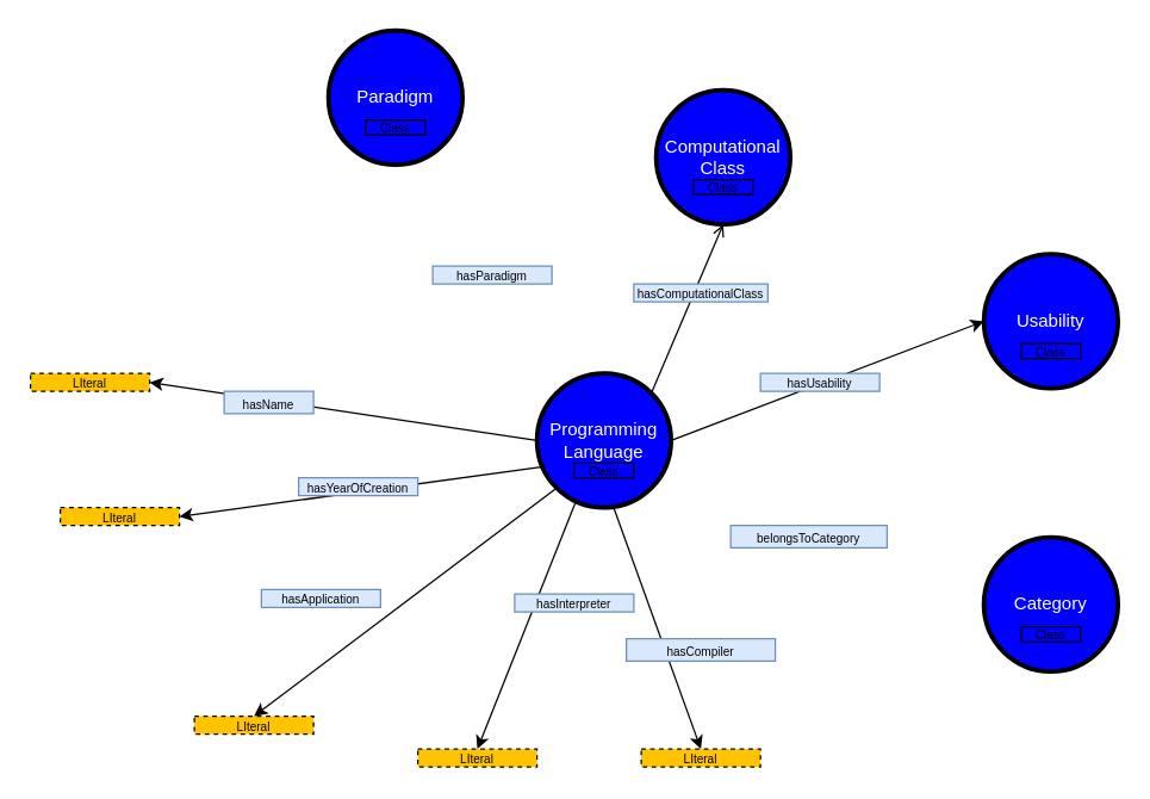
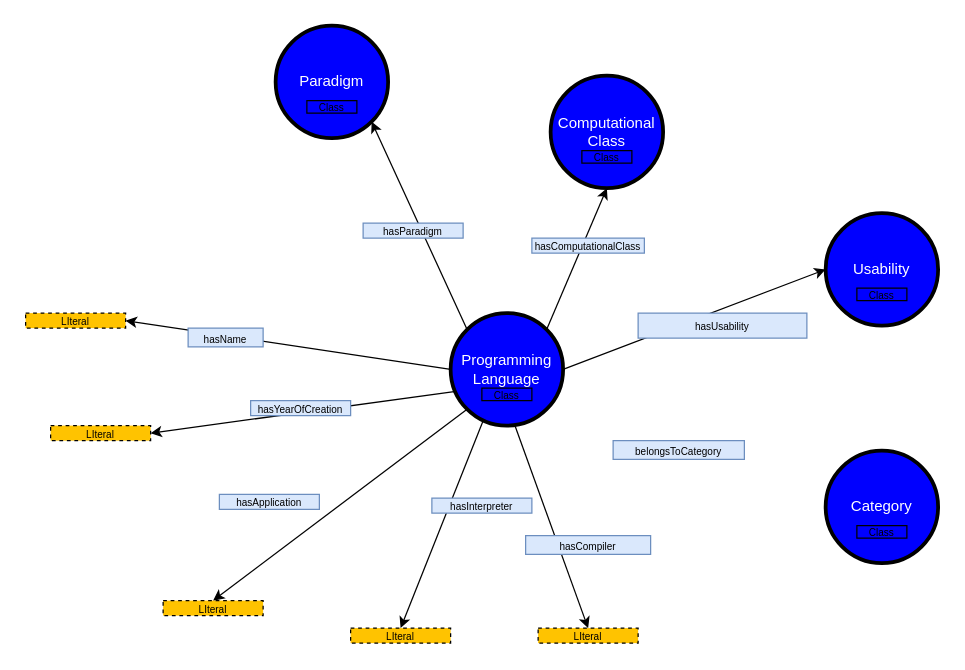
  <mxCell id="0" />
  <mxCell id="1" parent="0" />
  <mxCell id="2" value="" style="endArrow=classic;html=1;rounded=0;exitX=0.031;exitY=0.698;exitDx=0;exitDy=0;exitPerimeter=0;entryX=1;entryY=0.5;entryDx=0;entryDy=0;" edge="1" parent="1" source="16" target="38"><mxGeometry width="50" height="50" relative="1" as="geometry"><mxPoint x="360" y="430" as="sourcePoint" /><mxPoint x="410" y="380" as="targetPoint" /></mxGeometry></mxCell>
  <mxCell id="3" value="" style="endArrow=classic;html=1;rounded=0;exitX=0.573;exitY=1.004;exitDx=0;exitDy=0;exitPerimeter=0;entryX=0.5;entryY=0;entryDx=0;entryDy=0;" edge="1" parent="1" source="16" target="36"><mxGeometry width="50" height="50" relative="1" as="geometry"><mxPoint x="360" y="390" as="sourcePoint" /><mxPoint x="410" y="340" as="targetPoint" /></mxGeometry></mxCell>
  <mxCell id="4" style="rounded=0;orthogonalLoop=1;jettySize=auto;html=1;entryX=0.5;entryY=0;entryDx=0;entryDy=0;exitX=0.289;exitY=0.956;exitDx=0;exitDy=0;exitPerimeter=0;" edge="1" parent="1" source="16" target="35"><mxGeometry relative="1" as="geometry"><mxPoint x="405" y="340" as="sourcePoint" /></mxGeometry></mxCell>
  <mxCell id="5" style="rounded=0;orthogonalLoop=1;jettySize=auto;html=1;exitX=0;exitY=1;exitDx=0;exitDy=0;entryX=0.5;entryY=0;entryDx=0;entryDy=0;" edge="1" parent="1" source="16" target="34"><mxGeometry relative="1" as="geometry" /></mxCell>
  <mxCell id="6" style="rounded=0;orthogonalLoop=1;jettySize=auto;html=1;exitX=0;exitY=0.5;exitDx=0;exitDy=0;entryX=1;entryY=0.5;entryDx=0;entryDy=0;" edge="1" parent="1" source="16" target="28"><mxGeometry relative="1" as="geometry"><mxPoint x="190" y="360" as="targetPoint" /></mxGeometry></mxCell>
  <mxCell id="7" style="rounded=0;orthogonalLoop=1;jettySize=auto;html=1;exitX=1;exitY=0.5;exitDx=0;exitDy=0;entryX=0;entryY=0.5;entryDx=0;entryDy=0;" edge="1" parent="1" source="16" target="19"><mxGeometry relative="1" as="geometry" /></mxCell>
- <mxCell id="8" style="rounded=0;orthogonalLoop=1;jettySize=auto;html=1;exitX=1;exitY=0;exitDx=0;exitDy=0;entryX=0.5;entryY=1;entryDx=0;entryDy=0;endArrow=open;" edge="1" parent="1" source="16" target="13"><mxGeometry relative="1" as="geometry" /></mxCell>
+ <mxCell id="8" style="rounded=0;orthogonalLoop=1;jettySize=auto;html=1;exitX=1;exitY=0;exitDx=0;exitDy=0;entryX=0.5;entryY=1;entryDx=0;entryDy=0;" edge="1" parent="1" source="16" target="13"><mxGeometry relative="1" as="geometry" /></mxCell>
  <mxCell id="9" value="" style="group" vertex="1" connectable="0" parent="1"><mxGeometry x="220" y="20" width="90" height="90" as="geometry" /></mxCell>
  <mxCell id="10" value="Paradigm" style="ellipse;whiteSpace=wrap;html=1;aspect=fixed;fillColor=#0000FF;strokeColor=#000000;fontColor=#ffffff;strokeWidth=3;" vertex="1" parent="9"><mxGeometry width="90" height="90" as="geometry" /></mxCell>
  <mxCell id="11" value="&lt;font style=&quot;font-size: 8px;&quot;&gt;Class&lt;/font&gt;" style="rounded=0;whiteSpace=wrap;html=1;fillColor=none;" vertex="1" parent="9"><mxGeometry x="25" y="60" width="40" height="10" as="geometry" /></mxCell>
  <mxCell id="12" value="" style="group" vertex="1" connectable="0" parent="1"><mxGeometry x="440" y="60" width="90" height="90" as="geometry" /></mxCell>
  <mxCell id="13" value="Computational&lt;br&gt;Class" style="ellipse;whiteSpace=wrap;html=1;aspect=fixed;fillColor=#0000FF;strokeColor=#000000;fontColor=#ffffff;strokeWidth=3;" vertex="1" parent="12"><mxGeometry width="90" height="90" as="geometry" /></mxCell>
  <mxCell id="14" value="&lt;font style=&quot;font-size: 8px;&quot;&gt;Class&lt;/font&gt;" style="rounded=0;whiteSpace=wrap;html=1;fillColor=none;" vertex="1" parent="12"><mxGeometry x="25" y="60" width="40" height="10" as="geometry" /></mxCell>
  <mxCell id="15" value="" style="group" vertex="1" connectable="0" parent="1"><mxGeometry x="360" y="250" width="90" height="90" as="geometry" /></mxCell>
  <mxCell id="16" value="Programming&lt;br&gt;Language" style="ellipse;whiteSpace=wrap;html=1;aspect=fixed;fillColor=#0000FF;strokeColor=#000000;fontColor=#ffffff;strokeWidth=3;" vertex="1" parent="15"><mxGeometry width="90" height="90" as="geometry" /></mxCell>
  <mxCell id="17" value="&lt;font style=&quot;font-size: 8px;&quot;&gt;Class&lt;/font&gt;" style="rounded=0;whiteSpace=wrap;html=1;fillColor=none;" vertex="1" parent="15"><mxGeometry x="25" y="60" width="40" height="10" as="geometry" /></mxCell>
  <mxCell id="18" value="" style="group" vertex="1" connectable="0" parent="1"><mxGeometry x="660" y="170" width="90" height="90" as="geometry" /></mxCell>
  <mxCell id="19" value="Usability" style="ellipse;whiteSpace=wrap;html=1;aspect=fixed;fillColor=#0000FF;strokeColor=#000000;fontColor=#ffffff;strokeWidth=3;" vertex="1" parent="18"><mxGeometry width="90" height="90" as="geometry" /></mxCell>
  <mxCell id="20" value="&lt;font style=&quot;font-size: 8px;&quot;&gt;Class&lt;/font&gt;" style="rounded=0;whiteSpace=wrap;html=1;fillColor=none;" vertex="1" parent="18"><mxGeometry x="25" y="60" width="40" height="10" as="geometry" /></mxCell>
+ <mxCell id="21" value="" style="endArrow=classic;html=1;rounded=0;entryX=1;entryY=1;entryDx=0;entryDy=0;exitX=0;exitY=0;exitDx=0;exitDy=0;" edge="1" parent="1" source="16" target="10"><mxGeometry width="50" height="50" relative="1" as="geometry"><mxPoint x="360" y="270" as="sourcePoint" /><mxPoint x="410" y="220" as="targetPoint" /></mxGeometry></mxCell>
  <mxCell id="22" value="&lt;font style=&quot;font-size: 8px;&quot;&gt;hasInterpreter&lt;/font&gt;" style="rounded=0;whiteSpace=wrap;html=1;align=center;fillColor=#dae8fc;strokeColor=#6c8ebf;" vertex="1" parent="1"><mxGeometry x="345" y="398" width="80" height="12" as="geometry" /></mxCell>
  <mxCell id="23" value="&lt;font style=&quot;font-size: 8px;&quot;&gt;hasComputationalClass&lt;/font&gt;" style="rounded=0;whiteSpace=wrap;html=1;align=center;fillColor=#dae8fc;strokeColor=#6c8ebf;" vertex="1" parent="1"><mxGeometry x="425" y="190" width="90" height="12" as="geometry" /></mxCell>
- <mxCell id="24" value="&lt;font style=&quot;font-size: 8px;&quot;&gt;hasUsability&lt;/font&gt;" style="rounded=0;whiteSpace=wrap;html=1;align=center;fillColor=#dae8fc;strokeColor=#6c8ebf;" vertex="1" parent="1"><mxGeometry x="510" y="250" width="80" height="12" as="geometry" /></mxCell>
+ <mxCell id="24" value="&lt;font style=&quot;font-size: 8px;&quot;&gt;hasUsability&lt;/font&gt;" style="rounded=0;whiteSpace=wrap;html=1;align=center;fillColor=#dae8fc;strokeColor=#6c8ebf;" vertex="1" parent="1"><mxGeometry x="510" y="250" width="135" height="20" as="geometry" /></mxCell>
  <mxCell id="25" value="&lt;font style=&quot;font-size: 8px;&quot;&gt;hasParadigm&lt;/font&gt;" style="rounded=0;whiteSpace=wrap;html=1;align=center;fillColor=#dae8fc;strokeColor=#6c8ebf;" vertex="1" parent="1"><mxGeometry x="290" y="178" width="80" height="12" as="geometry" /></mxCell>
  <mxCell id="26" value="&lt;font style=&quot;font-size: 8px;&quot;&gt;hasCompiler&lt;/font&gt;" style="rounded=0;whiteSpace=wrap;html=1;align=center;fillColor=#dae8fc;strokeColor=#6c8ebf;" vertex="1" parent="1"><mxGeometry x="420" y="428" width="100" height="15" as="geometry" /></mxCell>
  <mxCell id="27" value="&lt;font style=&quot;font-size: 8px;&quot;&gt;hasName&lt;/font&gt;" style="rounded=0;whiteSpace=wrap;html=1;align=center;fillColor=#dae8fc;strokeColor=#6c8ebf;" vertex="1" parent="1"><mxGeometry x="150" y="262" width="60" height="15" as="geometry" /></mxCell>
  <mxCell id="28" value="&lt;font style=&quot;font-size: 8px;&quot;&gt;LIteral&lt;/font&gt;" style="rounded=0;whiteSpace=wrap;html=1;align=center;fillColor=#FFC300;strokeColor=#000000;dashed=1;" vertex="1" parent="1"><mxGeometry x="20" y="250" width="80" height="12" as="geometry" /></mxCell>
  <mxCell id="29" value="&lt;font style=&quot;font-size: 8px;&quot;&gt;belongsToCategory&lt;/font&gt;" style="rounded=0;whiteSpace=wrap;html=1;align=center;fillColor=#dae8fc;strokeColor=#6c8ebf;" vertex="1" parent="1"><mxGeometry x="490" y="352" width="105" height="15" as="geometry" /></mxCell>
  <mxCell id="30" value="&lt;font style=&quot;font-size: 8px;&quot;&gt;hasApplication&lt;/font&gt;" style="rounded=0;whiteSpace=wrap;html=1;align=center;fillColor=#dae8fc;strokeColor=#6c8ebf;" vertex="1" parent="1"><mxGeometry x="175" y="395" width="80" height="12" as="geometry" /></mxCell>
  <mxCell id="31" value="" style="group" vertex="1" connectable="0" parent="1"><mxGeometry x="660" y="360" width="90" height="90" as="geometry" /></mxCell>
  <mxCell id="32" value="Category" style="ellipse;whiteSpace=wrap;html=1;aspect=fixed;fillColor=#0000FF;strokeColor=#000000;fontColor=#ffffff;strokeWidth=3;" vertex="1" parent="31"><mxGeometry width="90" height="90" as="geometry" /></mxCell>
  <mxCell id="33" value="&lt;font style=&quot;font-size: 8px;&quot;&gt;Class&lt;/font&gt;" style="rounded=0;whiteSpace=wrap;html=1;fillColor=none;" vertex="1" parent="31"><mxGeometry x="25" y="60" width="40" height="10" as="geometry" /></mxCell>
  <mxCell id="34" value="&lt;font style=&quot;font-size: 8px;&quot;&gt;LIteral&lt;/font&gt;" style="rounded=0;whiteSpace=wrap;html=1;align=center;fillColor=#FFC300;strokeColor=#000000;dashed=1;" vertex="1" parent="1"><mxGeometry x="130" y="480" width="80" height="12" as="geometry" /></mxCell>
  <mxCell id="35" value="&lt;font style=&quot;font-size: 8px;&quot;&gt;LIteral&lt;/font&gt;" style="rounded=0;whiteSpace=wrap;html=1;align=center;fillColor=#FFC300;strokeColor=#000000;dashed=1;" vertex="1" parent="1"><mxGeometry x="280" y="502" width="80" height="12" as="geometry" /></mxCell>
  <mxCell id="36" value="&lt;font style=&quot;font-size: 8px;&quot;&gt;LIteral&lt;/font&gt;" style="rounded=0;whiteSpace=wrap;html=1;align=center;fillColor=#FFC300;strokeColor=#000000;dashed=1;" vertex="1" parent="1"><mxGeometry x="430" y="502" width="80" height="12" as="geometry" /></mxCell>
  <mxCell id="37" value="&lt;font style=&quot;font-size: 8px;&quot;&gt;hasYearOfCreation&lt;/font&gt;" style="rounded=0;whiteSpace=wrap;html=1;align=center;fillColor=#dae8fc;strokeColor=#6c8ebf;" vertex="1" parent="1"><mxGeometry x="200" y="320" width="80" height="12" as="geometry" /></mxCell>
  <mxCell id="38" value="&lt;font style=&quot;font-size: 8px;&quot;&gt;LIteral&lt;/font&gt;" style="rounded=0;whiteSpace=wrap;html=1;align=center;fillColor=#FFC300;strokeColor=#000000;dashed=1;" vertex="1" parent="1"><mxGeometry x="40" y="340" width="80" height="12" as="geometry" /></mxCell>
